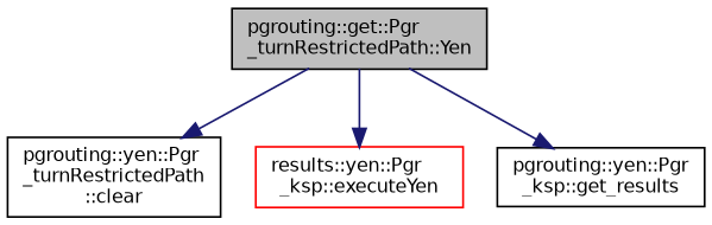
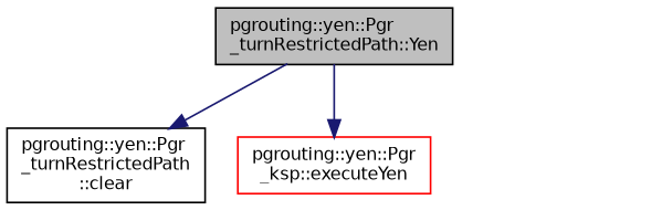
  digraph {
    rankdir=TB
    node [color=black fillcolor=white fontname=Helvetica fontsize=10 shape=record style=filled]
    edge [color=midnightblue fontname=Helvetica fontsize=10 labelfontname=Helvetica labelfontsize=10 style=solid]
-   n1 [fillcolor=grey75 fontcolor=black height=0.2 label="pgrouting::get::Pgr\l_turnRestrictedPath::Yen" width=0.4]
+   n1 [fillcolor=grey75 fontcolor=black height=0.2 label="pgrouting::yen::Pgr\l_turnRestrictedPath::Yen" width=0.4]
    n2 [height=0.2 label="pgrouting::yen::Pgr\l_turnRestrictedPath\l::clear" width=0.4]
-   n3 [color=red height=0.2 label="results::yen::Pgr\l_ksp::executeYen" width=0.4]
-   n4 [height=0.2 label="pgrouting::yen::Pgr\l_ksp::get_results" width=0.4]
+   n3 [color=red height=0.2 label="pgrouting::yen::Pgr\l_ksp::executeYen" width=0.4]
    n1 -> n2
    n1 -> n3
-   n1 -> n4
  }
